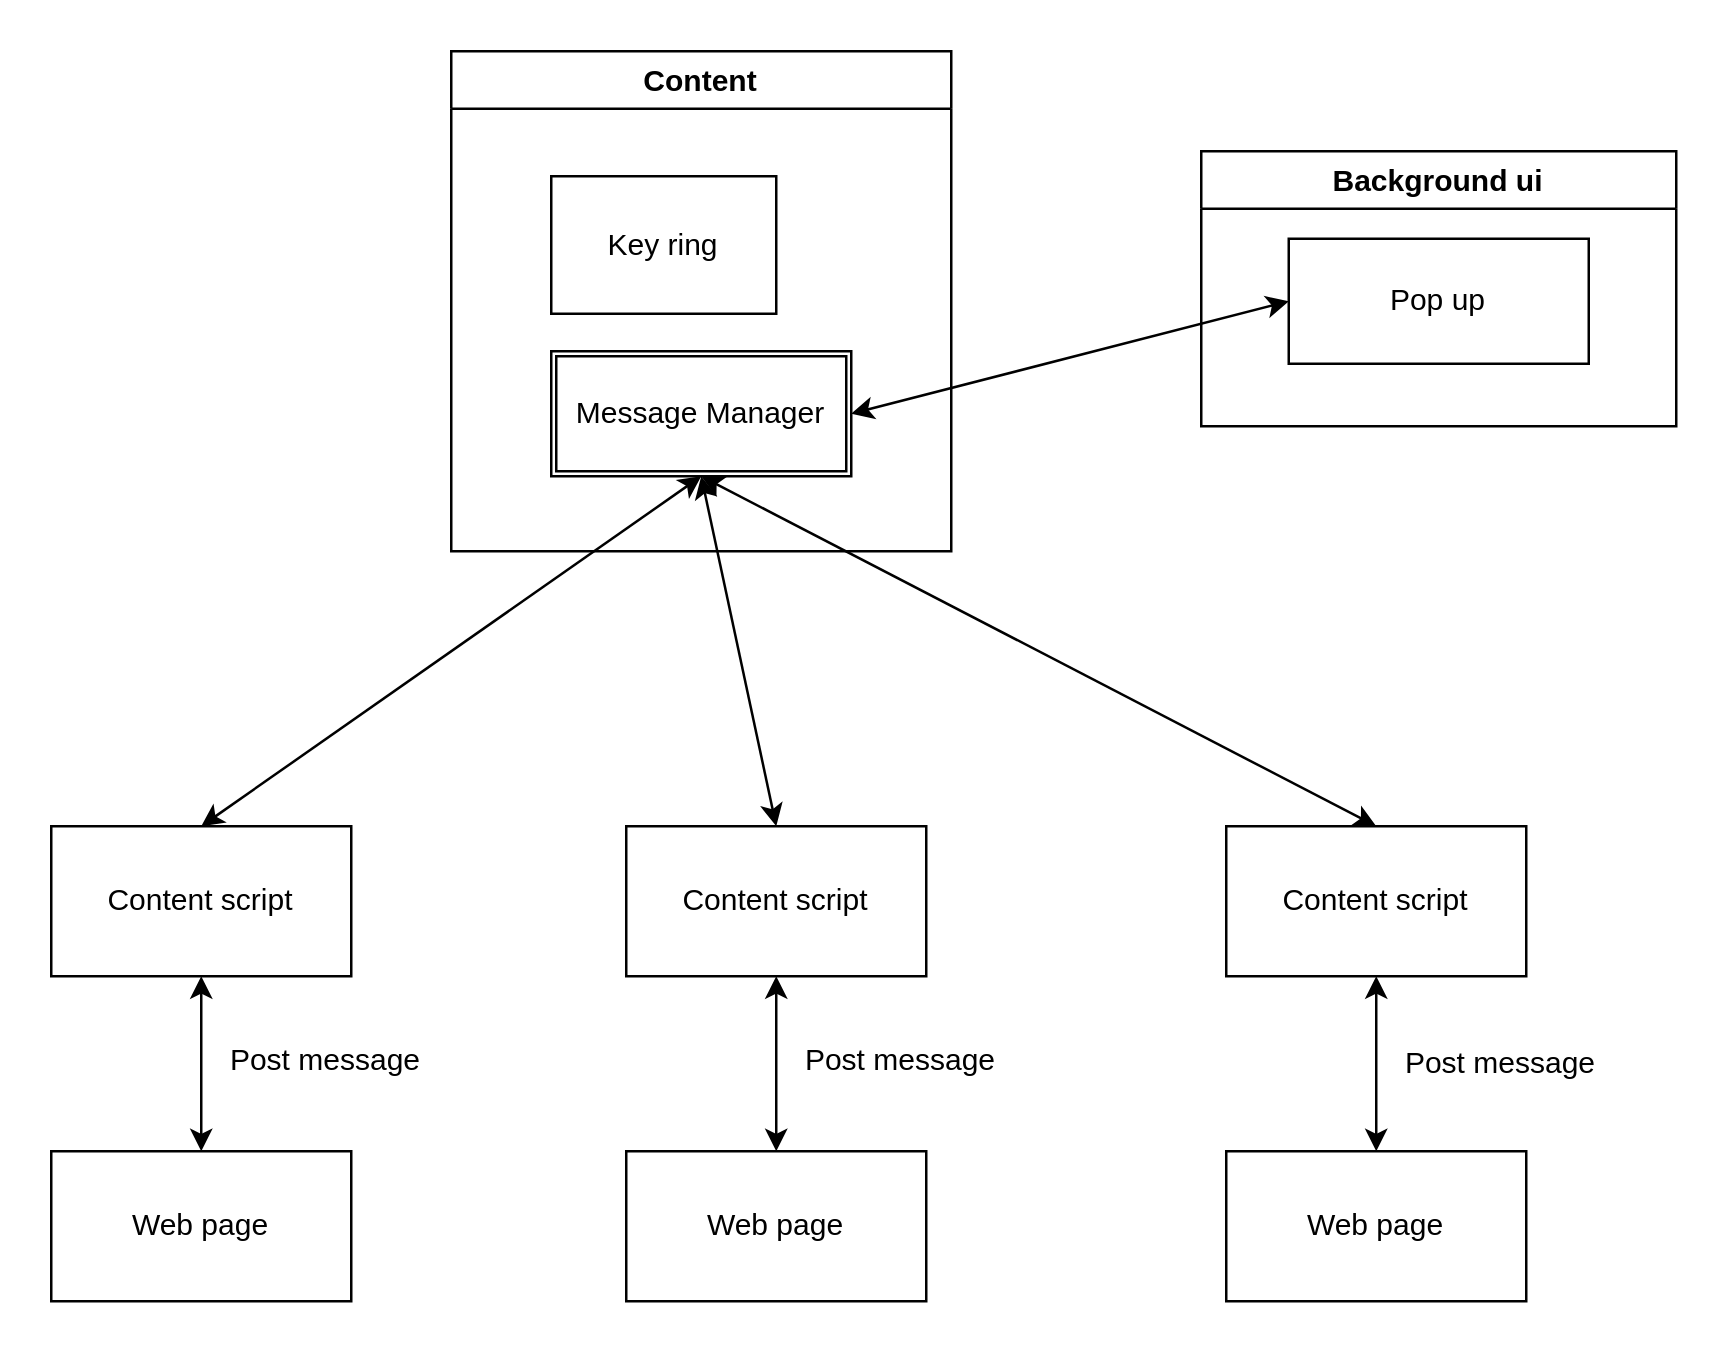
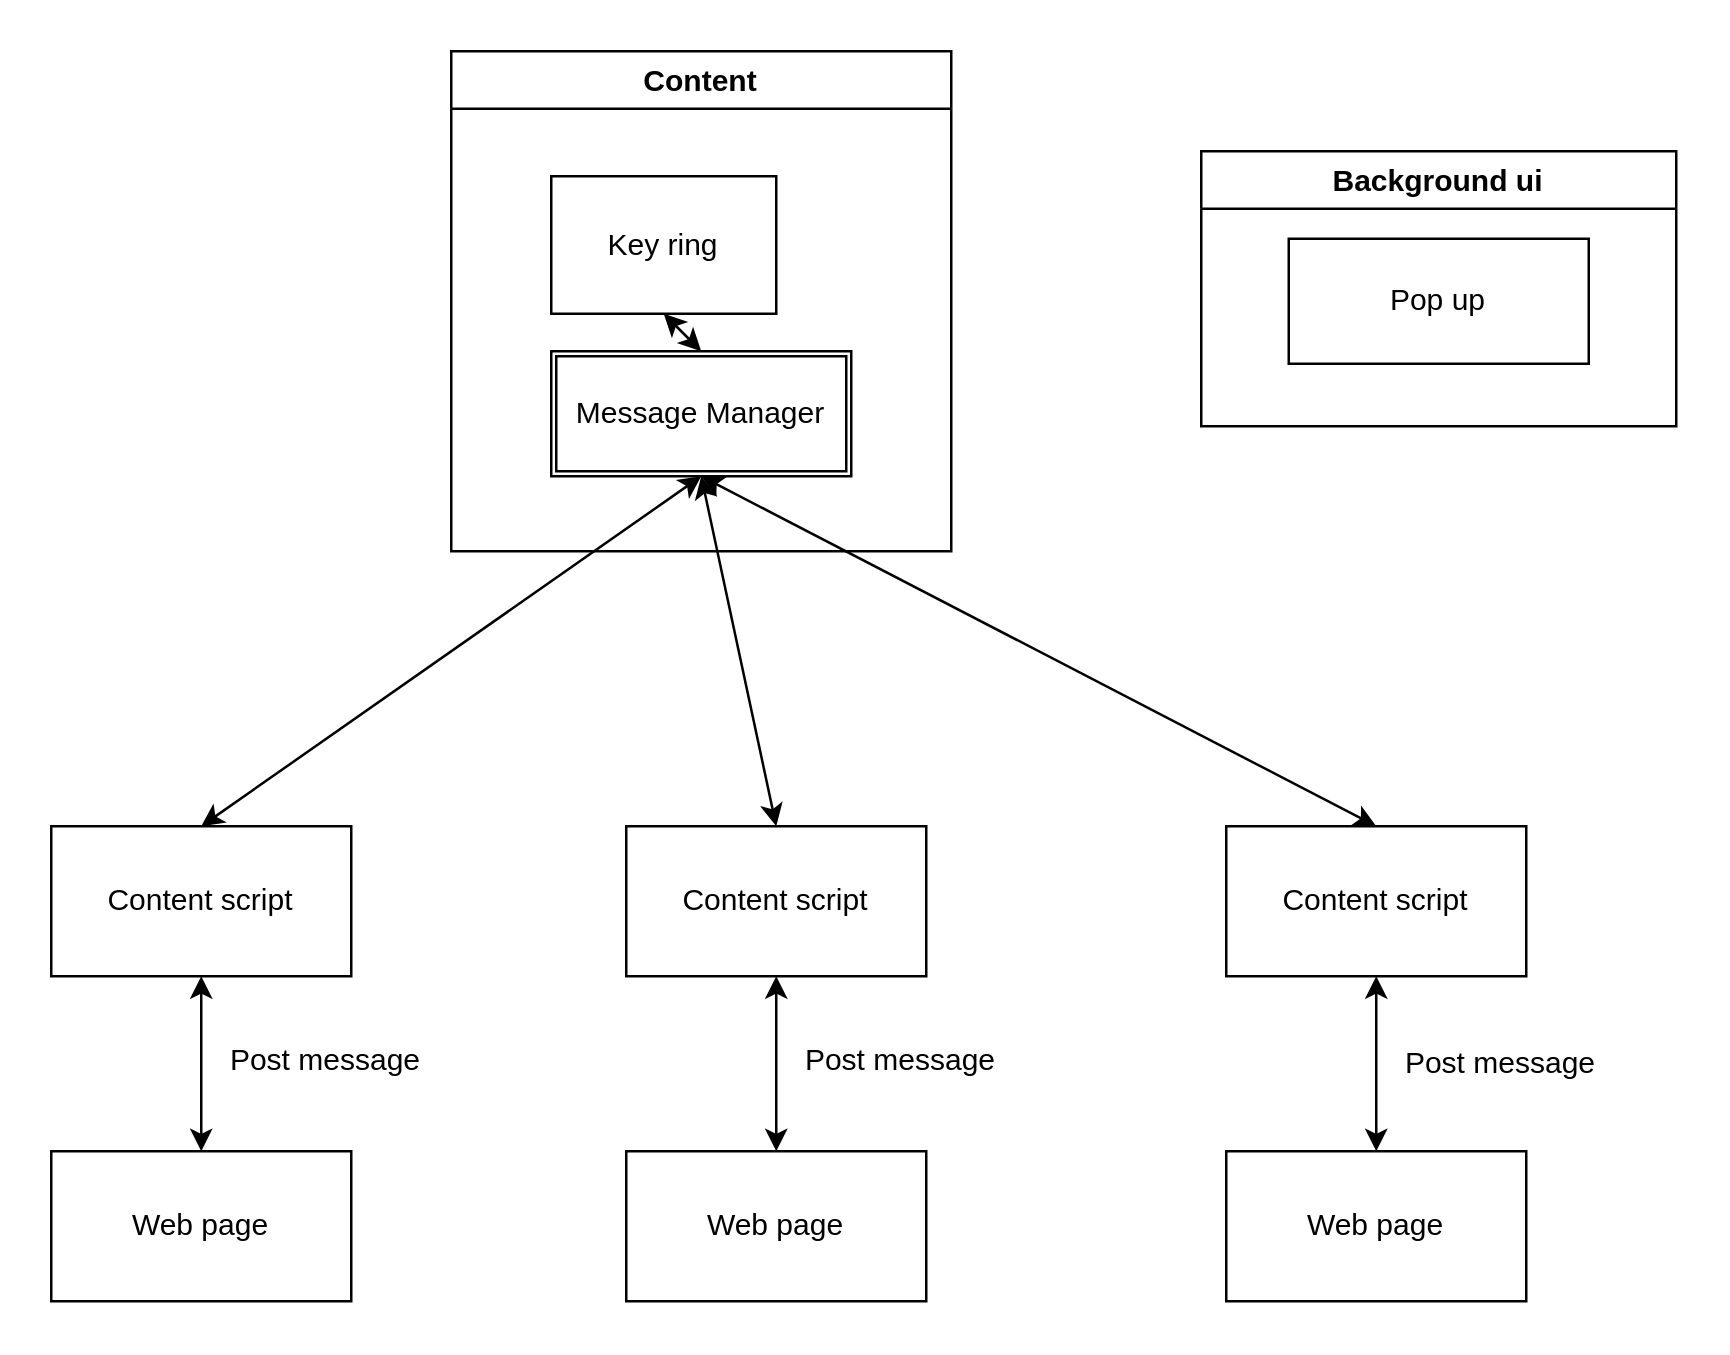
  <mxCell id="0" />
  <mxCell id="1" style="" parent="0" />
  <mxCell id="2" value="Content" style="swimlane;rounded=0;" vertex="1" parent="1"><mxGeometry x="180" y="20" width="200" height="200" as="geometry" /></mxCell>
  <mxCell id="3" value="Key ring" style="rounded=0;whiteSpace=wrap;html=1;" vertex="1" parent="2"><mxGeometry x="40" y="50" width="90" height="55" as="geometry" /></mxCell>
  <mxCell id="4" value="Message Manager" style="shape=ext;double=1;rounded=0;whiteSpace=wrap;html=1;" vertex="1" parent="2"><mxGeometry x="40" y="120" width="120" height="50" as="geometry" /></mxCell>
- <mxCell id="6" value="" style="endArrow=classic;startArrow=classic;html=1;entryX=0;entryY=0.5;entryDx=0;entryDy=0;exitX=1;exitY=0.5;exitDx=0;exitDy=0;" edge="1" parent="1" source="4" target="8"><mxGeometry width="50" height="50" relative="1" as="geometry"><mxPoint x="180" y="290" as="sourcePoint" /><mxPoint x="490" y="120" as="targetPoint" /></mxGeometry></mxCell>
+ <mxCell id="5" value="" style="endArrow=classic;startArrow=classic;html=1;entryX=0.5;entryY=0;entryDx=0;entryDy=0;exitX=0.5;exitY=1;exitDx=0;exitDy=0;" edge="1" parent="2" source="3" target="4"><mxGeometry width="50" height="50" relative="1" as="geometry"><mxPoint y="270" as="sourcePoint" /><mxPoint x="50" y="220" as="targetPoint" /></mxGeometry></mxCell>
  <mxCell id="7" value="Background ui" style="swimlane;rounded=0;" vertex="1" parent="1"><mxGeometry x="480" y="60" width="190" height="110" as="geometry" /></mxCell>
  <mxCell id="8" value="Pop up" style="rounded=0;whiteSpace=wrap;html=1;" vertex="1" parent="7"><mxGeometry x="35" y="35" width="120" height="50" as="geometry" /></mxCell>
  <mxCell id="9" value="Web page" style="rounded=0;whiteSpace=wrap;html=1;" vertex="1" parent="1"><mxGeometry x="20" y="460" width="120" height="60" as="geometry" /></mxCell>
  <mxCell id="10" value="Web page" style="rounded=0;whiteSpace=wrap;html=1;" vertex="1" parent="1"><mxGeometry x="250" y="460" width="120" height="60" as="geometry" /></mxCell>
  <mxCell id="11" value="Web page" style="rounded=0;whiteSpace=wrap;html=1;" vertex="1" parent="1"><mxGeometry x="490" y="460" width="120" height="60" as="geometry" /></mxCell>
  <mxCell id="12" value="Content script" style="rounded=0;whiteSpace=wrap;html=1;" vertex="1" parent="1"><mxGeometry x="20" y="330" width="120" height="60" as="geometry" /></mxCell>
  <mxCell id="13" value="Content script" style="rounded=0;whiteSpace=wrap;html=1;" vertex="1" parent="1"><mxGeometry x="250" y="330" width="120" height="60" as="geometry" /></mxCell>
  <mxCell id="14" value="Content script" style="rounded=0;whiteSpace=wrap;html=1;" vertex="1" parent="1"><mxGeometry x="490" y="330" width="120" height="60" as="geometry" /></mxCell>
  <mxCell id="15" value="" style="endArrow=classic;startArrow=classic;html=1;entryX=0.5;entryY=1;entryDx=0;entryDy=0;exitX=0.5;exitY=0;exitDx=0;exitDy=0;" edge="1" parent="1" source="9" target="12"><mxGeometry width="50" height="50" relative="1" as="geometry"><mxPoint x="20" y="590" as="sourcePoint" /><mxPoint x="70" y="540" as="targetPoint" /></mxGeometry></mxCell>
  <mxCell id="16" value="" style="endArrow=classic;startArrow=classic;html=1;entryX=0.5;entryY=1;entryDx=0;entryDy=0;exitX=0.5;exitY=0;exitDx=0;exitDy=0;" edge="1" parent="1" source="10" target="13"><mxGeometry width="50" height="50" relative="1" as="geometry"><mxPoint x="90" y="470" as="sourcePoint" /><mxPoint x="90" y="400" as="targetPoint" /></mxGeometry></mxCell>
  <mxCell id="17" value="" style="endArrow=classic;startArrow=classic;html=1;entryX=0.5;entryY=1;entryDx=0;entryDy=0;exitX=0.5;exitY=0;exitDx=0;exitDy=0;" edge="1" parent="1" source="11" target="14"><mxGeometry width="50" height="50" relative="1" as="geometry"><mxPoint x="320" y="470" as="sourcePoint" /><mxPoint x="320" y="400" as="targetPoint" /></mxGeometry></mxCell>
  <mxCell id="18" value="Post message" style="text;html=1;strokeColor=none;fillColor=none;align=center;verticalAlign=middle;whiteSpace=wrap;rounded=0;" vertex="1" parent="1"><mxGeometry x="80" y="414" width="100" height="20" as="geometry" /></mxCell>
  <mxCell id="19" value="Post message" style="text;html=1;strokeColor=none;fillColor=none;align=center;verticalAlign=middle;whiteSpace=wrap;rounded=0;" vertex="1" parent="1"><mxGeometry x="310" y="414" width="100" height="20" as="geometry" /></mxCell>
  <mxCell id="20" value="Post message" style="text;html=1;strokeColor=none;fillColor=none;align=center;verticalAlign=middle;whiteSpace=wrap;rounded=0;" vertex="1" parent="1"><mxGeometry x="550" y="415" width="100" height="20" as="geometry" /></mxCell>
  <mxCell id="21" value="" style="endArrow=classic;startArrow=classic;html=1;entryX=0.5;entryY=1;entryDx=0;entryDy=0;exitX=0.5;exitY=0;exitDx=0;exitDy=0;" edge="1" parent="1" source="12" target="4"><mxGeometry width="50" height="50" relative="1" as="geometry"><mxPoint x="20" y="590" as="sourcePoint" /><mxPoint x="70" y="540" as="targetPoint" /></mxGeometry></mxCell>
  <mxCell id="22" value="" style="endArrow=classic;startArrow=classic;html=1;entryX=0.5;entryY=1;entryDx=0;entryDy=0;exitX=0.5;exitY=0;exitDx=0;exitDy=0;" edge="1" parent="1" source="13" target="4"><mxGeometry width="50" height="50" relative="1" as="geometry"><mxPoint x="20" y="590" as="sourcePoint" /><mxPoint x="70" y="540" as="targetPoint" /></mxGeometry></mxCell>
  <mxCell id="23" value="" style="endArrow=classic;startArrow=classic;html=1;exitX=0.5;exitY=0;exitDx=0;exitDy=0;" edge="1" parent="1" source="14"><mxGeometry width="50" height="50" relative="1" as="geometry"><mxPoint x="10" y="670" as="sourcePoint" /><mxPoint x="280" y="190" as="targetPoint" /></mxGeometry></mxCell>
